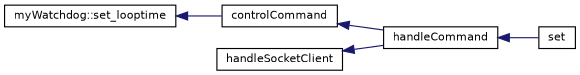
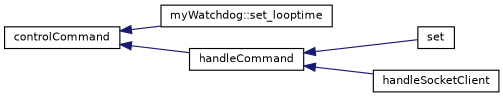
  digraph {
    rankdir=LR
    node [color=black fillcolor=white fontname=Helvetica fontsize=10 shape=record style=filled]
    edge [color=midnightblue dir=back fontname=Helvetica fontsize=10 labelfontname=Helvetica labelfontsize=10 style=solid]
    n1 [height=0.2 label="myWatchdog::set_looptime" width=0.4]
    n2 [height=0.2 label=controlCommand width=0.4]
    n3 [height=0.2 label=handleCommand width=0.4]
    n4 [height=0.2 label=set width=0.4]
    n5 [height=0.2 label=handleSocketClient width=0.4]
-   n1 -> n2
+   n2 -> n1
    n2 -> n3
    n3 -> n4
-   n5 -> n3
+   n3 -> n5
  }
